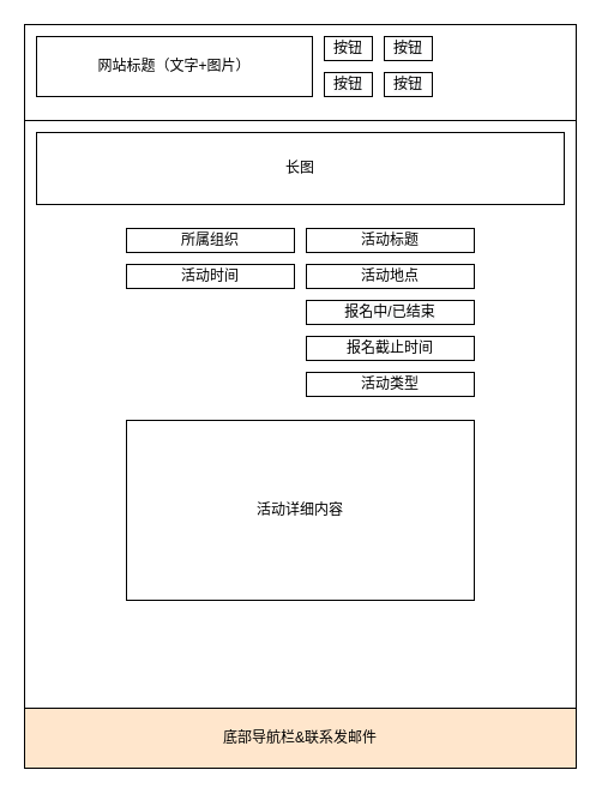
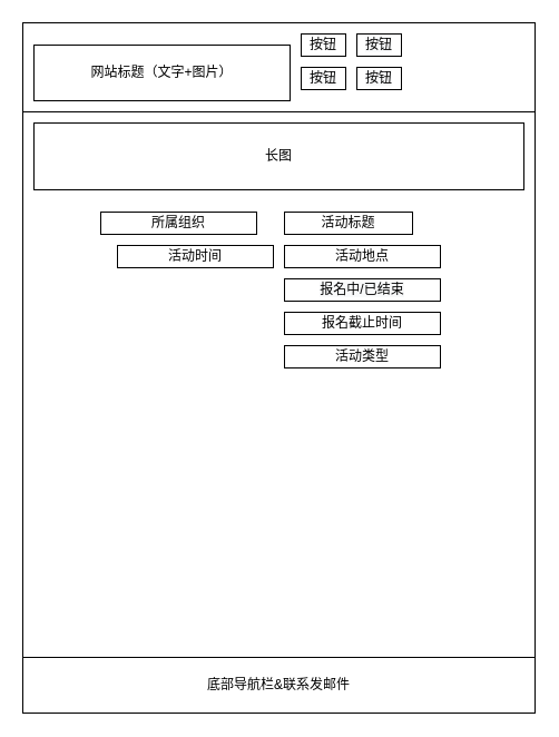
  <mxCell id="0" />
  <mxCell id="1" parent="0" />
  <mxCell id="2" value="" style="rounded=0;whiteSpace=wrap;html=1;" parent="1" vertex="1"><mxGeometry x="20" y="20" width="460" height="620" as="geometry" /></mxCell>
  <mxCell id="3" value="长图" style="rounded=0;whiteSpace=wrap;html=1;" parent="1" vertex="1"><mxGeometry x="30" y="110" width="440" height="60" as="geometry" /></mxCell>
- <mxCell id="4" value="底部导航栏&amp;amp;联系发邮件" style="rounded=0;whiteSpace=wrap;html=1;fillColor=#ffe6cc;" parent="1" vertex="1"><mxGeometry x="20" y="590" width="460" height="50" as="geometry" /></mxCell>
+ <mxCell id="4" value="底部导航栏&amp;amp;联系发邮件" style="rounded=0;whiteSpace=wrap;html=1;" parent="1" vertex="1"><mxGeometry x="20" y="590" width="460" height="50" as="geometry" /></mxCell>
  <mxCell id="5" value="" style="rounded=0;whiteSpace=wrap;html=1;" parent="1" vertex="1"><mxGeometry x="20" y="20" width="460" height="80" as="geometry" /></mxCell>
- <mxCell id="6" value="网站标题（文字+图片）" style="rounded=0;whiteSpace=wrap;html=1;" parent="1" vertex="1"><mxGeometry x="30" y="30" width="230" height="50" as="geometry" /></mxCell>
+ <mxCell id="6" value="网站标题（文字+图片）" style="rounded=0;whiteSpace=wrap;html=1;" parent="1" vertex="1"><mxGeometry x="30" y="40" width="230" height="50" as="geometry" /></mxCell>
  <mxCell id="7" value="按钮" style="rounded=0;whiteSpace=wrap;html=1;" parent="1" vertex="1"><mxGeometry x="270" y="30" width="40" height="20" as="geometry" /></mxCell>
  <mxCell id="8" value="&#10;&#10;&lt;span style=&quot;color: rgb(0, 0, 0); font-family: helvetica; font-size: 12px; font-style: normal; font-weight: 400; letter-spacing: normal; text-align: center; text-indent: 0px; text-transform: none; word-spacing: 0px; background-color: rgb(248, 249, 250); display: inline; float: none;&quot;&gt;按钮&lt;/span&gt;&#10;&#10;" style="rounded=0;whiteSpace=wrap;html=1;" parent="1" vertex="1"><mxGeometry x="320" y="30" width="40" height="20" as="geometry" /></mxCell>
  <mxCell id="9" value="&#10;&#10;&lt;span style=&quot;color: rgb(0, 0, 0); font-family: helvetica; font-size: 12px; font-style: normal; font-weight: 400; letter-spacing: normal; text-align: center; text-indent: 0px; text-transform: none; word-spacing: 0px; background-color: rgb(248, 249, 250); display: inline; float: none;&quot;&gt;按钮&lt;/span&gt;&#10;&#10;" style="rounded=0;whiteSpace=wrap;html=1;" parent="1" vertex="1"><mxGeometry x="270" y="60" width="40" height="20" as="geometry" /></mxCell>
  <mxCell id="10" value="&#10;&#10;&lt;span style=&quot;color: rgb(0, 0, 0); font-family: helvetica; font-size: 12px; font-style: normal; font-weight: 400; letter-spacing: normal; text-align: center; text-indent: 0px; text-transform: none; word-spacing: 0px; background-color: rgb(248, 249, 250); display: inline; float: none;&quot;&gt;按钮&lt;/span&gt;&#10;&#10;" style="rounded=0;whiteSpace=wrap;html=1;" parent="1" vertex="1"><mxGeometry x="320" y="60" width="40" height="20" as="geometry" /></mxCell>
- <mxCell id="11" value="活动详细内容" style="rounded=0;whiteSpace=wrap;html=1;" parent="1" vertex="1"><mxGeometry x="105" y="350" width="290" height="150" as="geometry" /></mxCell>
- <mxCell id="12" value="所属组织" style="rounded=0;whiteSpace=wrap;html=1;" parent="1" vertex="1"><mxGeometry x="105" y="190" width="140" height="20" as="geometry" /></mxCell>
- <mxCell id="13" value="活动标题" style="rounded=0;whiteSpace=wrap;html=1;" parent="1" vertex="1"><mxGeometry x="255" y="190" width="140" height="20" as="geometry" /></mxCell>
+ <mxCell id="12" value="所属组织" style="rounded=0;whiteSpace=wrap;html=1;" parent="1" vertex="1"><mxGeometry x="90" y="190" width="140" height="20" as="geometry" /></mxCell>
+ <mxCell id="13" value="活动标题" style="rounded=0;whiteSpace=wrap;html=1;" parent="1" vertex="1"><mxGeometry x="255" y="190" width="115" height="20" as="geometry" /></mxCell>
  <mxCell id="14" value="活动时间" style="rounded=0;whiteSpace=wrap;html=1;" parent="1" vertex="1"><mxGeometry x="105" y="220" width="140" height="20" as="geometry" /></mxCell>
  <mxCell id="15" value="活动地点" style="rounded=0;whiteSpace=wrap;html=1;" parent="1" vertex="1"><mxGeometry x="255" y="220" width="140" height="20" as="geometry" /></mxCell>
  <mxCell id="16" value="报名截止时间" style="rounded=0;whiteSpace=wrap;html=1;" parent="1" vertex="1"><mxGeometry x="255" y="280" width="140" height="20" as="geometry" /></mxCell>
  <mxCell id="17" value="&#10;&#10;&lt;span style=&quot;color: rgb(0, 0, 0); font-family: helvetica; font-size: 12px; font-style: normal; font-weight: 400; letter-spacing: normal; text-align: center; text-indent: 0px; text-transform: none; word-spacing: 0px; background-color: rgb(248, 249, 250); display: inline; float: none;&quot;&gt;报名中/已结束&lt;/span&gt;&#10;&#10;" style="rounded=0;whiteSpace=wrap;html=1;" parent="1" vertex="1"><mxGeometry x="255" y="250" width="140" height="20" as="geometry" /></mxCell>
  <mxCell id="18" value="活动类型" style="rounded=0;whiteSpace=wrap;html=1;" parent="1" vertex="1"><mxGeometry x="255" y="310" width="140" height="20" as="geometry" /></mxCell>
